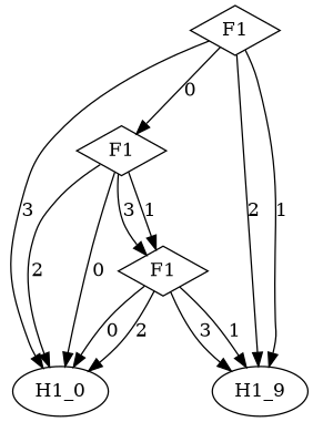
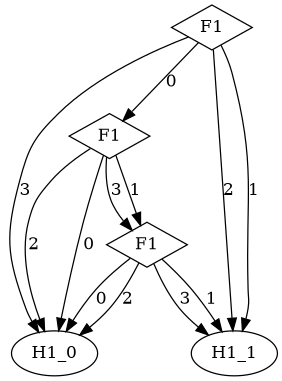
  digraph {
    node [shape=diamond]
-   n1 [label=H1_9 shape=""]
+   n1 [label=H1_1 shape=""]
    n2 [label=H1_0 shape=""]
    n3 [label=F1]
    n4 [label=F1]
    n5 [label=F1]
    n3 -> n1 [label=3]
    n3 -> n1 [label=1]
    n3 -> n2 [label=2]
    n3 -> n2 [label=0]
    n4 -> n2 [label=2]
    n4 -> n2 [label=0]
    n4 -> n3 [label=3]
    n4 -> n3 [label=1]
    n5 -> n1 [label=2]
    n5 -> n1 [label=1]
    n5 -> n2 [label=3]
    n5 -> n4 [label=0]
  }
